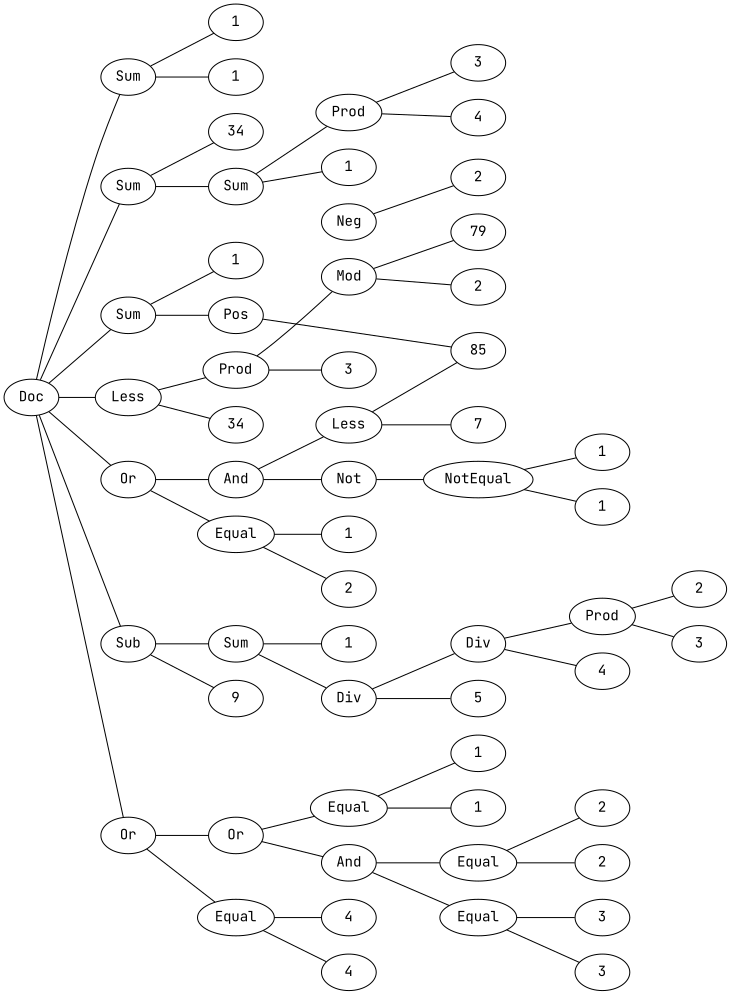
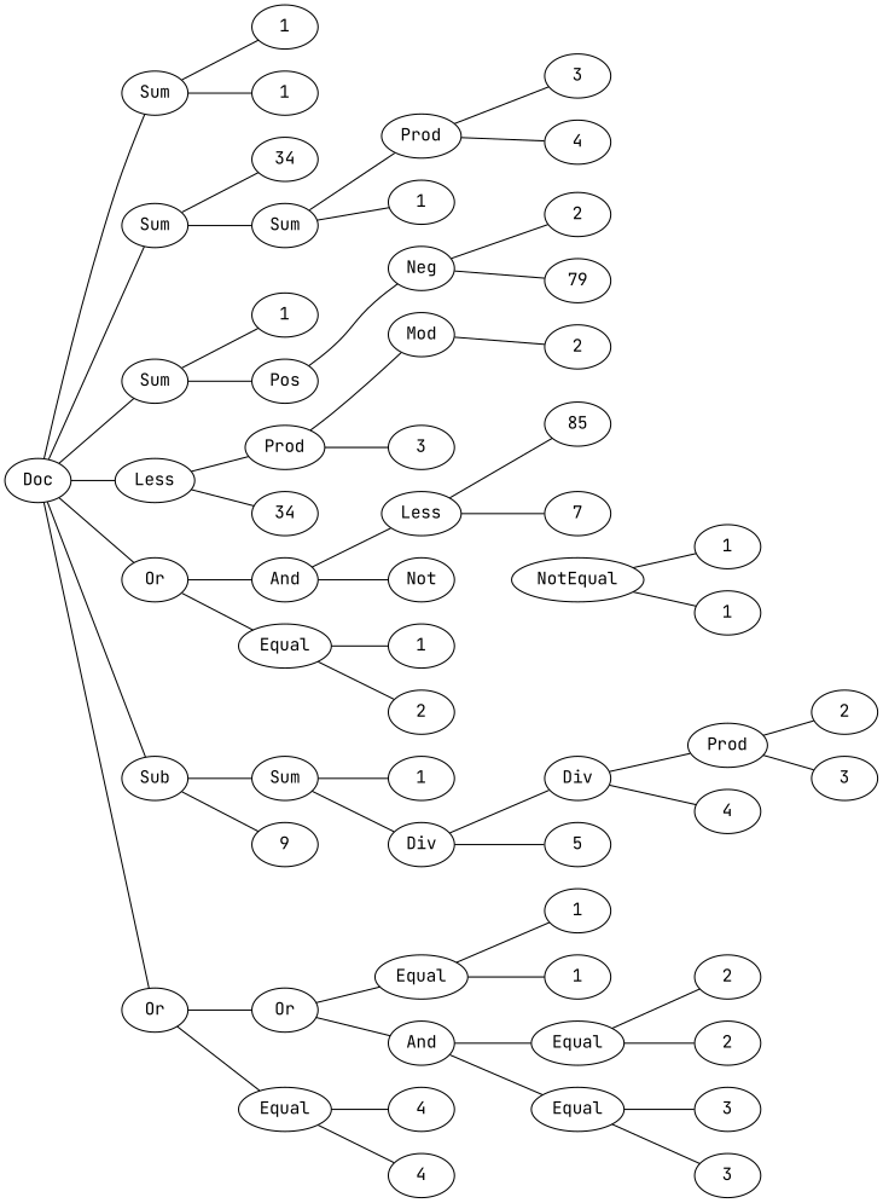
  graph {
    fontname="JetBrains Mono"
    rankdir=LR
    node [fontname="JetBrains Mono"]
    edge [fontname="JetBrains Mono"]
    n1 [label=Doc]
    n2 [label=Sum]
    n3 [label=Sum]
    n4 [label=Sum]
    n5 [label=Less]
    n6 [label=Or]
    n7 [label=Sub]
    n8 [label=Or]
    n9 [label=1]
    n10 [label=1]
    n11 [label=34]
    n12 [label=Sum]
    n13 [label=1]
    n14 [label=Pos]
    n15 [label=34]
    n16 [label=Prod]
    n17 [label=Equal]
    n18 [label=And]
    n19 [label=Sum]
    n20 [label=9]
    n21 [label=Or]
    n22 [label=Equal]
    n23 [label=Prod]
    n24 [label=1]
    n25 [label=3]
    n26 [label=4]
    n27 [label=Neg]
    n28 [label=2]
    n29 [label=Mod]
    n30 [label=3]
    n31 [label=79]
    n32 [label=2]
    n33 [label=1]
    n34 [label=2]
    n35 [label=Less]
    n36 [label=Not]
    n37 [label=85]
    n38 [label=7]
    n39 [label=NotEqual]
    n40 [label=1]
    n41 [label=1]
    n42 [label=1]
    n43 [label=Div]
    n44 [label=Div]
    n45 [label=5]
    n46 [label=Prod]
    n47 [label=4]
    n48 [label=2]
    n49 [label=3]
    n50 [label=Equal]
    n51 [label=And]
    n52 [label=4]
    n53 [label=4]
    n54 [label=1]
    n55 [label=1]
    n56 [label=Equal]
    n57 [label=Equal]
    n58 [label=2]
    n59 [label=2]
    n60 [label=3]
    n61 [label=3]
    n1 -- n2
    n1 -- n3
    n1 -- n4
    n1 -- n5
    n1 -- n6
    n1 -- n7
    n1 -- n8
    n2 -- n9
    n2 -- n10
    n3 -- n11
    n3 -- n12
    n4 -- n13
    n4 -- n14
    n5 -- n15
    n5 -- n16
    n6 -- n17
    n6 -- n18
    n7 -- n19
    n7 -- n20
    n8 -- n21
    n8 -- n22
    n12 -- n23
    n12 -- n24
-   n14 -- n37
+   n14 -- n27
    n16 -- n29
    n16 -- n30
    n17 -- n33
    n17 -- n34
    n18 -- n35
    n18 -- n36
    n19 -- n42
    n19 -- n43
    n21 -- n50
    n21 -- n51
    n22 -- n52
    n22 -- n53
    n23 -- n25
    n23 -- n26
    n27 -- n28
-   n29 -- n31
+   n27 -- n31
    n29 -- n32
    n35 -- n37
    n35 -- n38
-   n36 -- n39
    n39 -- n40
    n39 -- n41
    n43 -- n44
    n43 -- n45
    n44 -- n46
    n44 -- n47
    n46 -- n48
    n46 -- n49
    n50 -- n54
    n50 -- n55
    n51 -- n56
    n51 -- n57
    n56 -- n58
    n56 -- n59
    n57 -- n60
    n57 -- n61
  }
